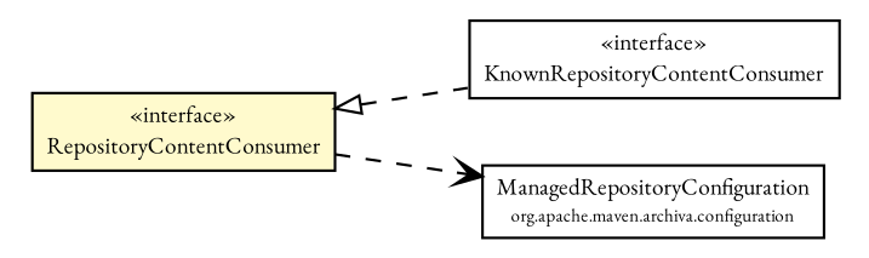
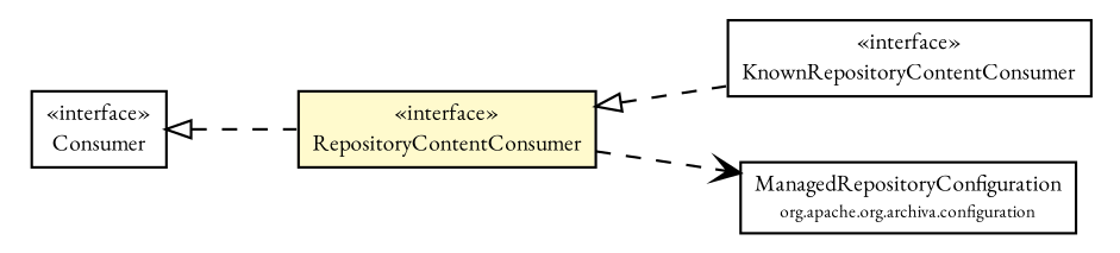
  digraph {
    fontname="EB Garamond"
    rankdir=LR
    node [fontcolor=black fontname="EB Garamond" fontsize=9.0 shape=plaintext]
    edge [arrowtail=empty dir=back fontname="EB Garamond" fontsize=10 headport=p labelfontname=Helvetica labelfontsize=10 style=dashed tailport=p]
    n1 [label=<<table border="0" cellborder="1" cellspacing="0" cellpadding="2" port="p" bgcolor="lemonChiffon" href="./RepositoryContentConsumer.html"> 		<tr><td><table border="0" cellspacing="0" cellpadding="1"> 			<tr><td> &laquo;interface&raquo; </td></tr> 			<tr><td> RepositoryContentConsumer </td></tr> 		</table></td></tr> 		</table>>]
    n2 [label=<<table border="0" cellborder="1" cellspacing="0" cellpadding="2" port="p" href="./KnownRepositoryContentConsumer.html"> 		<tr><td><table border="0" cellspacing="0" cellpadding="1"> 			<tr><td> &laquo;interface&raquo; </td></tr> 			<tr><td> KnownRepositoryContentConsumer </td></tr> 		</table></td></tr> 		</table>>]
-   n3 [label=<<table border="0" cellborder="1" cellspacing="0" cellpadding="2" port="p" href="http://java.sun.com/j2se/1.4.2/docs/api/org/apache/maven/archiva/configuration/ManagedRepositoryConfiguration.html"> 		<tr><td><table border="0" cellspacing="0" cellpadding="1"> 			<tr><td> ManagedRepositoryConfiguration </td></tr> 			<tr><td><font point-size="7.0"> org.apache.maven.archiva.configuration </font></td></tr> 		</table></td></tr> 		</table>>]
+   n3 [label=<<table border="0" cellborder="1" cellspacing="0" cellpadding="2" port="p" href="http://java.sun.com/j2se/1.4.2/docs/api/org/apache/maven/archiva/configuration/ManagedRepositoryConfiguration.html"> 		<tr><td><table border="0" cellspacing="0" cellpadding="1"> 			<tr><td> ManagedRepositoryConfiguration </td></tr> 			<tr><td><font point-size="7.0"> org.apache.org.archiva.configuration </font></td></tr> 		</table></td></tr> 		</table>>]
+   n4 [label=<<table border="0" cellborder="1" cellspacing="0" cellpadding="2" port="p" href="./Consumer.html"> 		<tr><td><table border="0" cellspacing="0" cellpadding="1"> 			<tr><td> &laquo;interface&raquo; </td></tr> 			<tr><td> Consumer </td></tr> 		</table></td></tr> 		</table>>]
    n1 -> n2
    n1 -> n3 [arrowhead=open color=black fontcolor=black fontsize=10.0 arrowtail="" dir=""]
+   n4 -> n1
  }
